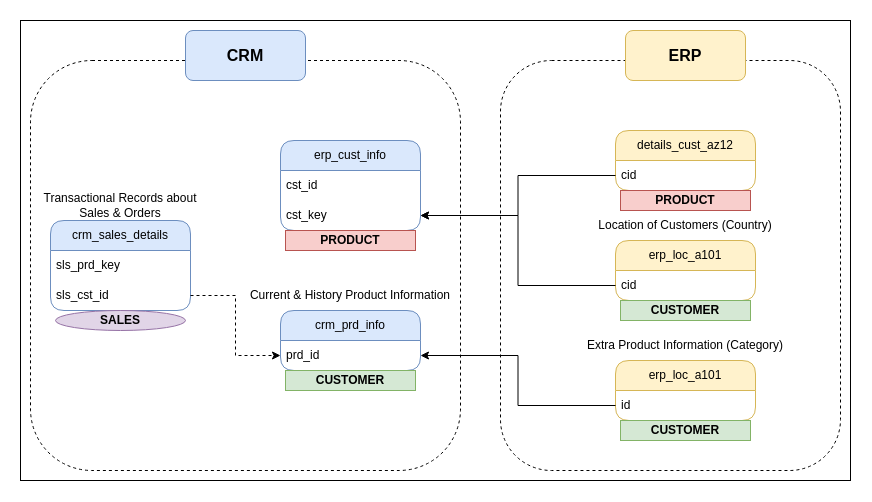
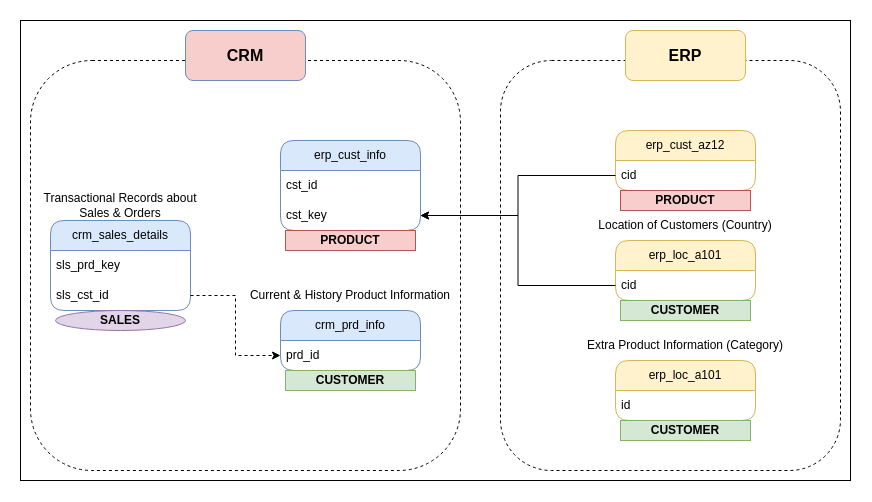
  <mxCell id="0" />
  <mxCell id="1" parent="0" />
  <mxCell id="2" value="" style="rounded=0;whiteSpace=wrap;html=1;" vertex="1" parent="1"><mxGeometry x="20" y="20" width="830" height="460" as="geometry" /></mxCell>
  <mxCell id="3" value="" style="rounded=1;whiteSpace=wrap;html=1;dashed=1;fillColor=none;" parent="1" vertex="1"><mxGeometry x="30" y="60" width="430" height="410" as="geometry" /></mxCell>
  <mxCell id="4" value="erp_cust_info" style="swimlane;fontStyle=0;childLayout=stackLayout;horizontal=1;startSize=30;horizontalStack=0;resizeParent=1;resizeParentMax=0;resizeLast=0;collapsible=1;marginBottom=0;whiteSpace=wrap;html=1;rounded=1;fillColor=#dae8fc;strokeColor=#6c8ebf;" parent="1" vertex="1"><mxGeometry x="280" y="140" width="140" height="90" as="geometry" /></mxCell>
  <mxCell id="5" value="cst_id" style="text;strokeColor=none;fillColor=none;align=left;verticalAlign=middle;spacingLeft=4;spacingRight=4;overflow=hidden;points=[[0,0.5],[1,0.5]];portConstraint=eastwest;rotatable=0;whiteSpace=wrap;html=1;" parent="4" vertex="1"><mxGeometry y="30" width="140" height="30" as="geometry" /></mxCell>
  <mxCell id="6" value="cst_key" style="text;strokeColor=none;fillColor=none;align=left;verticalAlign=middle;spacingLeft=4;spacingRight=4;overflow=hidden;points=[[0,0.5],[1,0.5]];portConstraint=eastwest;rotatable=0;whiteSpace=wrap;html=1;" parent="4" vertex="1"><mxGeometry y="60" width="140" height="30" as="geometry" /></mxCell>
  <mxCell id="7" value="" style="rounded=1;whiteSpace=wrap;html=1;dashed=1;fillColor=none;" parent="1" vertex="1"><mxGeometry x="500" y="60" width="340" height="410" as="geometry" /></mxCell>
  <mxCell id="8" value="crm_prd_info" style="swimlane;fontStyle=0;childLayout=stackLayout;horizontal=1;startSize=30;horizontalStack=0;resizeParent=1;resizeParentMax=0;resizeLast=0;collapsible=1;marginBottom=0;whiteSpace=wrap;html=1;rounded=1;fillColor=#dae8fc;strokeColor=#6c8ebf;" parent="1" vertex="1"><mxGeometry x="280" y="310" width="140" height="60" as="geometry" /></mxCell>
  <mxCell id="9" value="prd_id" style="text;strokeColor=none;fillColor=none;align=left;verticalAlign=middle;spacingLeft=4;spacingRight=4;overflow=hidden;points=[[0,0.5],[1,0.5]];portConstraint=eastwest;rotatable=0;whiteSpace=wrap;html=1;" parent="8" vertex="1"><mxGeometry y="30" width="140" height="30" as="geometry" /></mxCell>
  <mxCell id="10" value="Current &amp;amp; History Product Information" style="text;html=1;align=center;verticalAlign=middle;whiteSpace=wrap;rounded=0;" parent="1" vertex="1"><mxGeometry x="240" y="280" width="220" height="30" as="geometry" /></mxCell>
  <mxCell id="11" value="crm_sales_details" style="swimlane;fontStyle=0;childLayout=stackLayout;horizontal=1;startSize=30;horizontalStack=0;resizeParent=1;resizeParentMax=0;resizeLast=0;collapsible=1;marginBottom=0;whiteSpace=wrap;html=1;rounded=1;fillColor=#dae8fc;strokeColor=#6c8ebf;" parent="1" vertex="1"><mxGeometry x="50" y="220" width="140" height="90" as="geometry" /></mxCell>
  <mxCell id="12" value="sls_prd_key" style="text;strokeColor=none;fillColor=none;align=left;verticalAlign=middle;spacingLeft=4;spacingRight=4;overflow=hidden;points=[[0,0.5],[1,0.5]];portConstraint=eastwest;rotatable=0;whiteSpace=wrap;html=1;" parent="11" vertex="1"><mxGeometry y="30" width="140" height="30" as="geometry" /></mxCell>
  <mxCell id="13" value="sls_cst_id" style="text;strokeColor=none;fillColor=none;align=left;verticalAlign=middle;spacingLeft=4;spacingRight=4;overflow=hidden;points=[[0,0.5],[1,0.5]];portConstraint=eastwest;rotatable=0;whiteSpace=wrap;html=1;" parent="11" vertex="1"><mxGeometry y="60" width="140" height="30" as="geometry" /></mxCell>
  <mxCell id="14" value="Transactional Records about Sales &amp;amp; Orders" style="text;html=1;align=center;verticalAlign=middle;whiteSpace=wrap;rounded=0;" parent="1" vertex="1"><mxGeometry x="40" y="190" width="160" height="30" as="geometry" /></mxCell>
- <mxCell id="15" value="details_cust_az12" style="swimlane;fontStyle=0;childLayout=stackLayout;horizontal=1;startSize=30;horizontalStack=0;resizeParent=1;resizeParentMax=0;resizeLast=0;collapsible=1;marginBottom=0;whiteSpace=wrap;html=1;rounded=1;fillColor=#fff2cc;strokeColor=#d6b656;" parent="1" vertex="1"><mxGeometry x="615" y="130" width="140" height="60" as="geometry" /></mxCell>
+ <mxCell id="15" value="erp_cust_az12" style="swimlane;fontStyle=0;childLayout=stackLayout;horizontal=1;startSize=30;horizontalStack=0;resizeParent=1;resizeParentMax=0;resizeLast=0;collapsible=1;marginBottom=0;whiteSpace=wrap;html=1;rounded=1;fillColor=#fff2cc;strokeColor=#d6b656;" parent="1" vertex="1"><mxGeometry x="615" y="130" width="140" height="60" as="geometry" /></mxCell>
  <mxCell id="16" value="cid" style="text;strokeColor=none;fillColor=none;align=left;verticalAlign=middle;spacingLeft=4;spacingRight=4;overflow=hidden;points=[[0,0.5],[1,0.5]];portConstraint=eastwest;rotatable=0;whiteSpace=wrap;html=1;" parent="15" vertex="1"><mxGeometry y="30" width="140" height="30" as="geometry" /></mxCell>
  <mxCell id="17" style="edgeStyle=orthogonalEdgeStyle;rounded=0;orthogonalLoop=1;jettySize=auto;html=1;exitX=1;exitY=0.5;exitDx=0;exitDy=0;dashed=1;" parent="1" source="13" target="9" edge="1"><mxGeometry relative="1" as="geometry" /></mxCell>
  <mxCell id="18" style="edgeStyle=orthogonalEdgeStyle;rounded=0;orthogonalLoop=1;jettySize=auto;html=1;entryX=1;entryY=0.5;entryDx=0;entryDy=0;" parent="1" source="16" target="6" edge="1"><mxGeometry relative="1" as="geometry" /></mxCell>
  <mxCell id="19" value="erp_loc_a101" style="swimlane;fontStyle=0;childLayout=stackLayout;horizontal=1;startSize=30;horizontalStack=0;resizeParent=1;resizeParentMax=0;resizeLast=0;collapsible=1;marginBottom=0;whiteSpace=wrap;html=1;rounded=1;fillColor=#fff2cc;strokeColor=#d6b656;" parent="1" vertex="1"><mxGeometry x="615" y="240" width="140" height="60" as="geometry" /></mxCell>
  <mxCell id="20" value="cid" style="text;strokeColor=none;fillColor=none;align=left;verticalAlign=middle;spacingLeft=4;spacingRight=4;overflow=hidden;points=[[0,0.5],[1,0.5]];portConstraint=eastwest;rotatable=0;whiteSpace=wrap;html=1;" parent="19" vertex="1"><mxGeometry y="30" width="140" height="30" as="geometry" /></mxCell>
  <mxCell id="21" value="Location of Customers (Country)" style="text;html=1;align=center;verticalAlign=middle;whiteSpace=wrap;rounded=0;" parent="1" vertex="1"><mxGeometry x="580" y="210" width="210" height="30" as="geometry" /></mxCell>
  <mxCell id="22" style="edgeStyle=orthogonalEdgeStyle;rounded=0;orthogonalLoop=1;jettySize=auto;html=1;" parent="1" source="20" target="6" edge="1"><mxGeometry relative="1" as="geometry" /></mxCell>
  <mxCell id="23" value="erp_loc_a101" style="swimlane;fontStyle=0;childLayout=stackLayout;horizontal=1;startSize=30;horizontalStack=0;resizeParent=1;resizeParentMax=0;resizeLast=0;collapsible=1;marginBottom=0;whiteSpace=wrap;html=1;rounded=1;fillColor=#fff2cc;strokeColor=#d6b656;" parent="1" vertex="1"><mxGeometry x="615" y="360" width="140" height="60" as="geometry" /></mxCell>
  <mxCell id="24" value="id" style="text;strokeColor=none;fillColor=none;align=left;verticalAlign=middle;spacingLeft=4;spacingRight=4;overflow=hidden;points=[[0,0.5],[1,0.5]];portConstraint=eastwest;rotatable=0;whiteSpace=wrap;html=1;" parent="23" vertex="1"><mxGeometry y="30" width="140" height="30" as="geometry" /></mxCell>
  <mxCell id="25" value="Extra Product Information (Category)" style="text;html=1;align=center;verticalAlign=middle;whiteSpace=wrap;rounded=0;" parent="1" vertex="1"><mxGeometry x="580" y="330" width="210" height="30" as="geometry" /></mxCell>
- <mxCell id="26" style="edgeStyle=orthogonalEdgeStyle;rounded=0;orthogonalLoop=1;jettySize=auto;html=1;" parent="1" source="24" target="9" edge="1"><mxGeometry relative="1" as="geometry" /></mxCell>
- <mxCell id="27" value="&lt;font style=&quot;font-size: 16px;&quot;&gt;&lt;b&gt;CRM&lt;/b&gt;&lt;/font&gt;" style="rounded=1;whiteSpace=wrap;html=1;fillColor=#dae8fc;strokeColor=#6c8ebf;" parent="1" vertex="1"><mxGeometry x="185" y="30" width="120" height="50" as="geometry" /></mxCell>
+ <mxCell id="27" value="&lt;font style=&quot;font-size: 16px;&quot;&gt;&lt;b&gt;CRM&lt;/b&gt;&lt;/font&gt;" style="rounded=1;whiteSpace=wrap;html=1;fillColor=#f8cecc;strokeColor=#6c8ebf;" parent="1" vertex="1"><mxGeometry x="185" y="30" width="120" height="50" as="geometry" /></mxCell>
  <mxCell id="28" value="&lt;font style=&quot;font-size: 16px;&quot;&gt;&lt;b&gt;ERP&lt;/b&gt;&lt;/font&gt;" style="rounded=1;whiteSpace=wrap;html=1;fillColor=#fff2cc;strokeColor=#d6b656;" parent="1" vertex="1"><mxGeometry x="625" y="30" width="120" height="50" as="geometry" /></mxCell>
  <mxCell id="29" value="&lt;b&gt;PRODUCT&lt;/b&gt;" style="rounded=0;whiteSpace=wrap;html=1;fillColor=#f8cecc;strokeColor=#b85450;" parent="1" vertex="1"><mxGeometry x="285" y="230" width="130" height="20" as="geometry" /></mxCell>
  <mxCell id="30" value="&lt;b&gt;PRODUCT&lt;/b&gt;" style="rounded=0;whiteSpace=wrap;html=1;fillColor=#f8cecc;strokeColor=#b85450;" parent="1" vertex="1"><mxGeometry x="620" y="190" width="130" height="20" as="geometry" /></mxCell>
  <mxCell id="31" value="&lt;b&gt;CUSTOMER&lt;/b&gt;" style="rounded=0;whiteSpace=wrap;html=1;fillColor=#d5e8d4;strokeColor=#82b366;" parent="1" vertex="1"><mxGeometry x="285" y="370" width="130" height="20" as="geometry" /></mxCell>
  <mxCell id="32" value="&lt;b&gt;CUSTOMER&lt;/b&gt;" style="rounded=0;whiteSpace=wrap;html=1;fillColor=#d5e8d4;strokeColor=#82b366;" parent="1" vertex="1"><mxGeometry x="620" y="300" width="130" height="20" as="geometry" /></mxCell>
  <mxCell id="33" value="&lt;b&gt;CUSTOMER&lt;/b&gt;" style="rounded=0;whiteSpace=wrap;html=1;fillColor=#d5e8d4;strokeColor=#82b366;" parent="1" vertex="1"><mxGeometry x="620" y="420" width="130" height="20" as="geometry" /></mxCell>
  <mxCell id="34" value="&lt;b&gt;SALES&lt;/b&gt;" style="ellipse;whiteSpace=wrap;html=1;fillColor=#e1d5e7;strokeColor=#9673a6;" parent="1" vertex="1"><mxGeometry x="55" y="310" width="130" height="20" as="geometry" /></mxCell>
